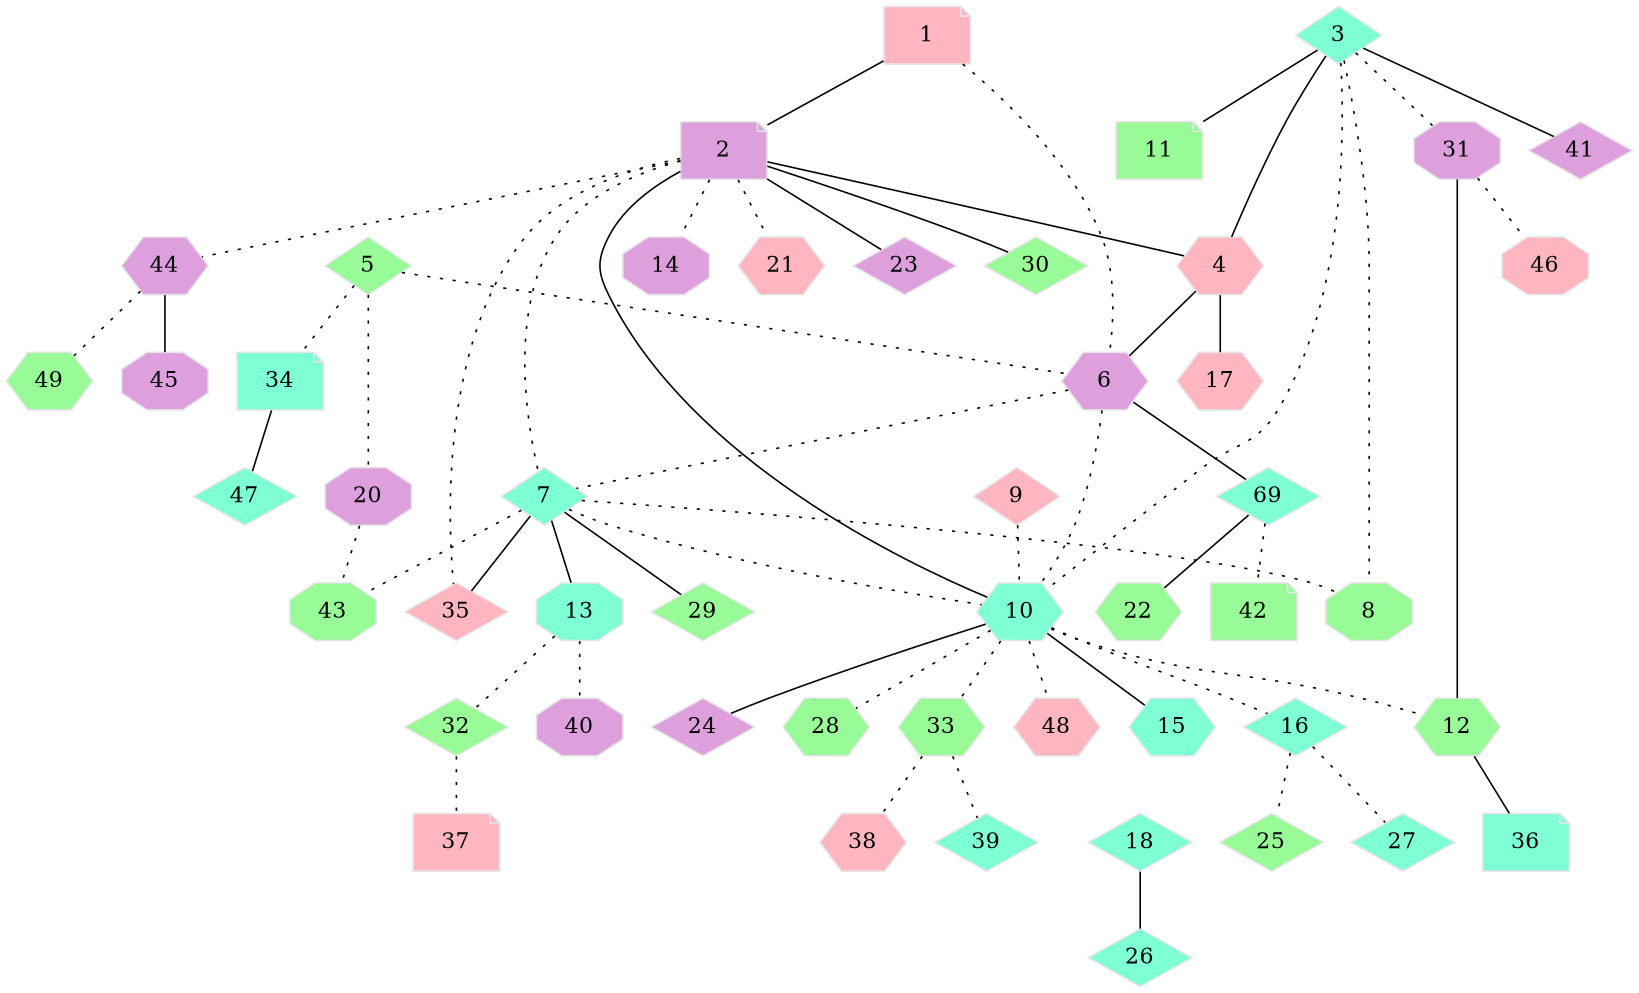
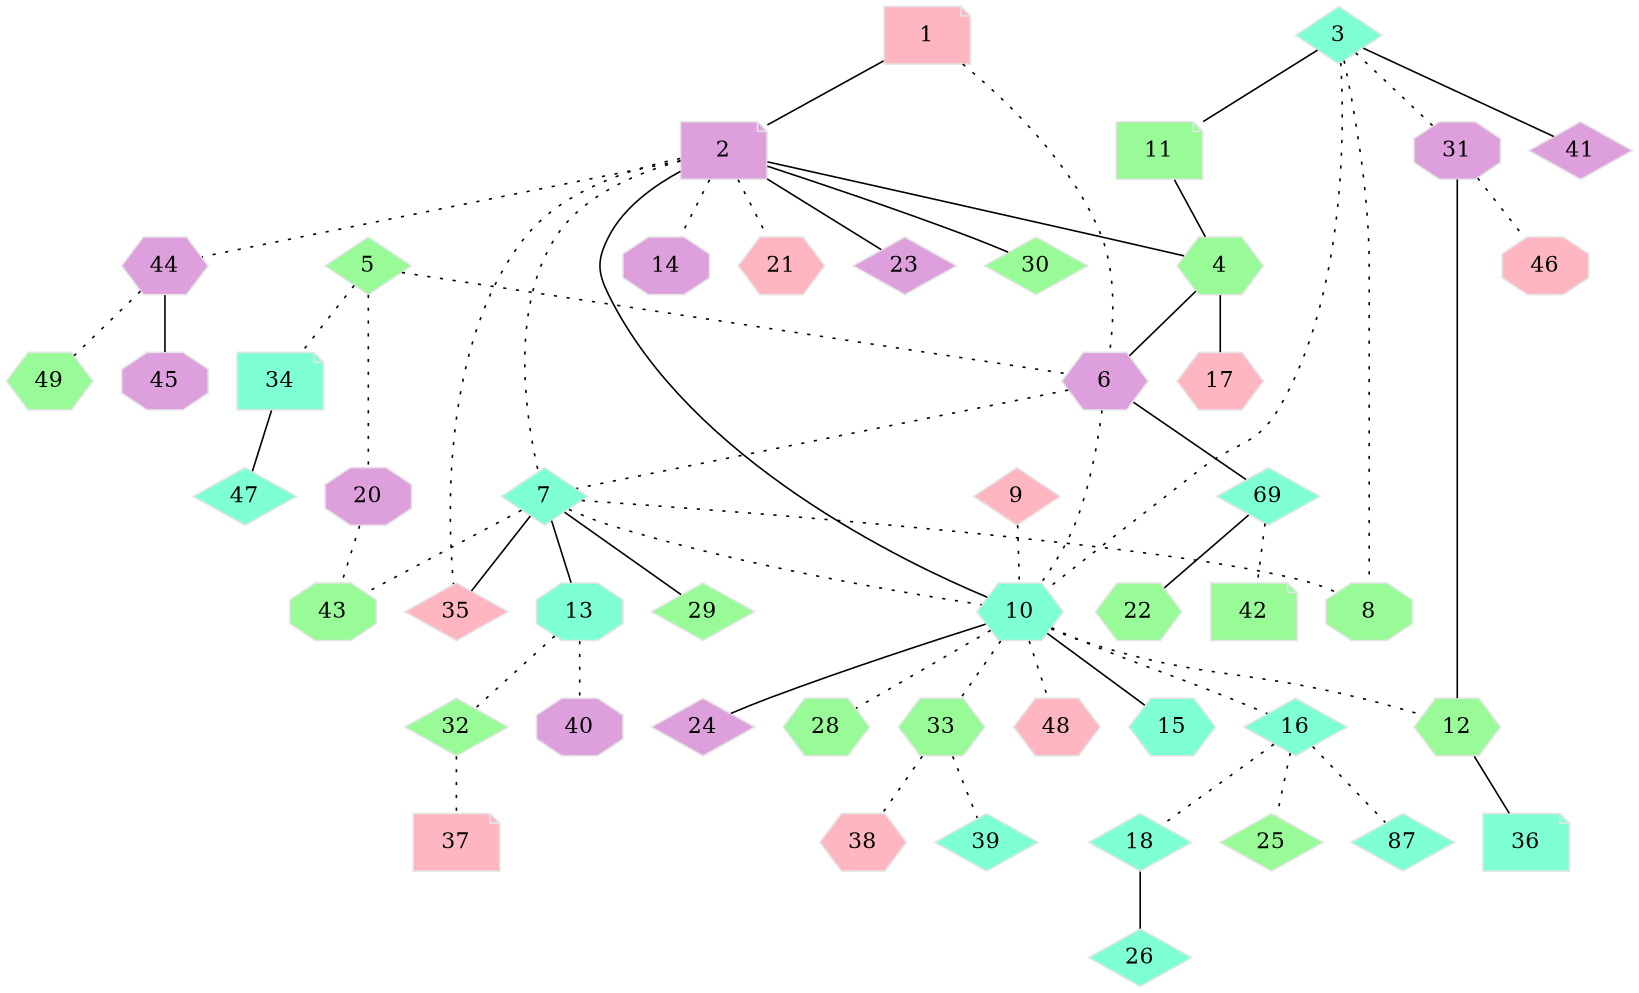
  graph {
    node [color=gray90 fillcolor=palegreen shape=diamond style=filled]
    edge [style=dotted]
    1 [fillcolor=lightpink shape=note]
    2 [fillcolor=plum shape=note]
    6 [fillcolor=plum shape=hexagon]
-   4 [fillcolor=lightpink shape=hexagon]
+   4 [shape=hexagon]
    7 [fillcolor=aquamarine]
    10 [fillcolor=aquamarine shape=hexagon]
    14 [fillcolor=plum shape=octagon]
    21 [fillcolor=lightpink shape=hexagon]
    23 [fillcolor=plum]
    30
    35 [fillcolor=lightpink]
    44 [fillcolor=plum shape=hexagon]
    n13 [fillcolor=aquamarine label=69]
    17 [fillcolor=lightpink shape=hexagon]
    8 [shape=octagon]
    13 [fillcolor=aquamarine shape=octagon]
    29
    43 [shape=octagon]
    12 [shape=hexagon]
    15 [fillcolor=aquamarine shape=hexagon]
    16 [fillcolor=aquamarine]
    24 [fillcolor=plum]
    28 [shape=hexagon]
    33 [shape=hexagon]
    48 [fillcolor=lightpink shape=hexagon]
    45 [fillcolor=plum shape=octagon]
    49 [shape=hexagon]
    3 [fillcolor=aquamarine]
    11 [shape=note]
    31 [fillcolor=plum shape=octagon]
    41 [fillcolor=plum]
    36 [fillcolor=aquamarine shape=note]
    46 [fillcolor=lightpink shape=octagon]
    5
    20 [fillcolor=plum shape=octagon]
    34 [fillcolor=aquamarine shape=note]
    47 [fillcolor=aquamarine]
    22 [shape=hexagon]
    42 [shape=note]
    32
    40 [fillcolor=plum shape=octagon]
    9 [fillcolor=lightpink]
    18 [fillcolor=aquamarine]
    25
-   27 [fillcolor=aquamarine]
+   27 [fillcolor=aquamarine label=87]
    38 [fillcolor=lightpink shape=hexagon]
    39 [fillcolor=aquamarine]
    37 [fillcolor=lightpink shape=note]
    26 [fillcolor=aquamarine]
    1 -- 2 [style=solid]
    1 -- 6
    2 -- 4 [style=solid]
    2 -- 7
    2 -- 10 [style=solid]
    2 -- 14
    2 -- 21
    2 -- 23 [style=solid]
    2 -- 30 [style=solid]
    2 -- 35
    2 -- 44
    6 -- 7
    6 -- 10
    6 -- n13 [style=solid]
    4 -- 6 [style=solid]
    4 -- 17 [style=solid]
    7 -- 10
    7 -- 35 [style=solid]
    7 -- 8
    7 -- 13 [style=solid]
    7 -- 29 [style=solid]
    7 -- 43
    10 -- 12
    10 -- 15 [style=solid]
    10 -- 16
    10 -- 24 [style=solid]
    10 -- 28
    10 -- 33
    10 -- 48
    44 -- 45 [style=solid]
    44 -- 49
    n13 -- 22 [style=solid]
    n13 -- 42
    13 -- 32
    13 -- 40
    12 -- 36 [style=solid]
+   16 -- 18
    16 -- 25
    16 -- 27
    33 -- 38
    33 -- 39
-   3 -- 4 [style=solid]
+   11 -- 4 [style=solid]
    3 -- 10
    3 -- 8
    3 -- 11 [style=solid]
    3 -- 31
    3 -- 41 [style=solid]
    31 -- 12 [style=solid]
    31 -- 46
    5 -- 6
    5 -- 20
    5 -- 34
    20 -- 43
    34 -- 47 [style=solid]
    32 -- 37
    9 -- 10
    18 -- 26 [style=solid]
  }
